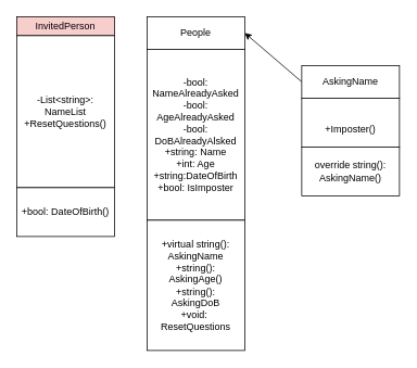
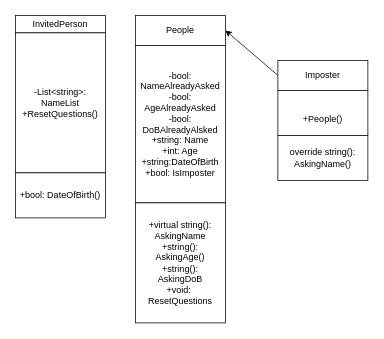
  <mxCell id="0" />
  <mxCell id="1" parent="0" />
  <mxCell id="2" style="edgeStyle=none;html=1;exitX=0;exitY=0.5;exitDx=0;exitDy=0;entryX=1;entryY=0.5;entryDx=0;entryDy=0;" parent="1" source="11" target="4" edge="1"><mxGeometry relative="1" as="geometry" /></mxCell>
  <mxCell id="3" value="" style="group" parent="1" vertex="1" connectable="0"><mxGeometry x="180" y="20" width="120" height="410" as="geometry" /></mxCell>
  <mxCell id="4" value="People" style="rounded=0;whiteSpace=wrap;html=1;" parent="3" vertex="1"><mxGeometry width="120" height="40" as="geometry" /></mxCell>
  <mxCell id="5" value="-bool: NameAlreadyAsked&lt;br&gt;-bool: AgeAlreadyAsked&lt;br&gt;-bool:&lt;br&gt;DoBAlreadyAlsked&lt;br&gt;+string: Name&lt;br&gt;+int: Age&lt;br&gt;+string:DateOfBirth&lt;br&gt;+bool: IsImposter" style="rounded=0;whiteSpace=wrap;html=1;" parent="3" vertex="1"><mxGeometry y="40" width="120" height="210" as="geometry" /></mxCell>
  <mxCell id="6" value="+virtual string(): AskingName&lt;br&gt;+string():&lt;br&gt;AskingAge()&lt;br&gt;+string():&lt;br&gt;AskingDoB&lt;br&gt;+void:&amp;nbsp;&lt;br&gt;ResetQuestions" style="rounded=0;whiteSpace=wrap;html=1;" parent="3" vertex="1"><mxGeometry y="250" width="120" height="160" as="geometry" /></mxCell>
  <mxCell id="7" value="" style="group" parent="1" vertex="1" connectable="0"><mxGeometry x="20" y="20" width="120" height="210" as="geometry" /></mxCell>
- <mxCell id="8" value="InvitedPerson" style="rounded=0;whiteSpace=wrap;html=1;fillColor=#f8cecc;" parent="7" vertex="1"><mxGeometry width="120" height="23.333" as="geometry" /></mxCell>
+ <mxCell id="8" value="InvitedPerson" style="rounded=0;whiteSpace=wrap;html=1;" parent="7" vertex="1"><mxGeometry width="120" height="23.333" as="geometry" /></mxCell>
  <mxCell id="9" value="-List&amp;lt;string&amp;gt;: NameList&lt;br&gt;+ResetQuestions()" style="rounded=0;whiteSpace=wrap;html=1;" parent="7" vertex="1"><mxGeometry y="23.333" width="120" height="186.667" as="geometry" /></mxCell>
  <mxCell id="10" value="" style="group" parent="1" vertex="1" connectable="0"><mxGeometry x="370" y="80" width="120" height="100" as="geometry" /></mxCell>
- <mxCell id="11" value="AskingName" style="rounded=0;whiteSpace=wrap;html=1;" parent="10" vertex="1"><mxGeometry width="120" height="40" as="geometry" /></mxCell>
- <mxCell id="12" value="&lt;br&gt;+Imposter()" style="rounded=0;whiteSpace=wrap;html=1;" parent="10" vertex="1"><mxGeometry y="40" width="120" height="60" as="geometry" /></mxCell>
+ <mxCell id="11" value="Imposter" style="rounded=0;whiteSpace=wrap;html=1;" parent="10" vertex="1"><mxGeometry width="120" height="40" as="geometry" /></mxCell>
+ <mxCell id="12" value="&lt;br&gt;+People()" style="rounded=0;whiteSpace=wrap;html=1;" parent="10" vertex="1"><mxGeometry y="40" width="120" height="60" as="geometry" /></mxCell>
  <mxCell id="13" value="override string(): AskingName()" style="rounded=0;whiteSpace=wrap;html=1;" vertex="1" parent="1"><mxGeometry x="370" y="180" width="120" height="60" as="geometry" /></mxCell>
  <mxCell id="14" value="+bool: DateOfBirth()" style="rounded=0;whiteSpace=wrap;html=1;" vertex="1" parent="1"><mxGeometry x="20" y="230" width="120" height="60" as="geometry" /></mxCell>
